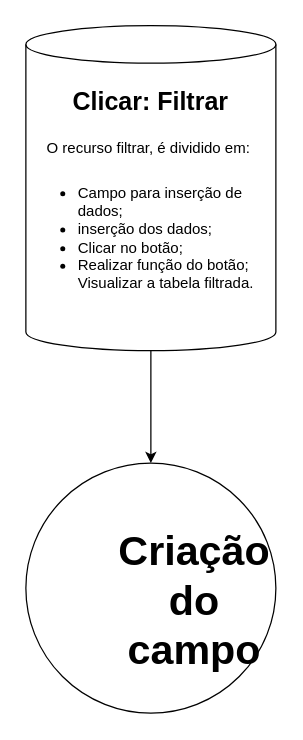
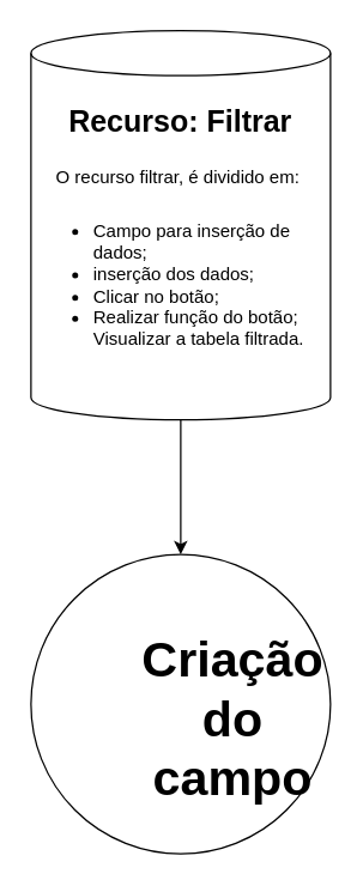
  <mxCell id="0" />
  <mxCell id="1" parent="0" />
  <mxCell id="2" style="edgeStyle=none;html=1;entryX=0.5;entryY=0;entryDx=0;entryDy=0;fontSize=20;" edge="1" parent="1" source="3" target="6"><mxGeometry relative="1" as="geometry" /></mxCell>
  <mxCell id="3" value="" style="shape=cylinder3;whiteSpace=wrap;html=1;boundedLbl=1;backgroundOutline=1;size=15;" parent="1" vertex="1"><mxGeometry x="20" y="20" width="200" height="260" as="geometry" /></mxCell>
- <mxCell id="4" value="&lt;h1 style=&quot;&quot;&gt;&lt;font style=&quot;font-size: 20px;&quot;&gt;Clicar: Filtrar&lt;/font&gt;&lt;/h1&gt;&lt;div style=&quot;&quot;&gt;O recurso filtrar, é dividido em:&amp;nbsp;&lt;/div&gt;" style="text;html=1;strokeColor=none;fillColor=none;spacing=5;spacingTop=-20;whiteSpace=wrap;overflow=hidden;rounded=0;align=center;" vertex="1" parent="1"><mxGeometry x="20" y="60" width="200" height="80" as="geometry" /></mxCell>
+ <mxCell id="4" value="&lt;h1 style=&quot;&quot;&gt;&lt;font style=&quot;font-size: 20px;&quot;&gt;Recurso: Filtrar&lt;/font&gt;&lt;/h1&gt;&lt;div style=&quot;&quot;&gt;O recurso filtrar, é dividido em:&amp;nbsp;&lt;/div&gt;" style="text;html=1;strokeColor=none;fillColor=none;spacing=5;spacingTop=-20;whiteSpace=wrap;overflow=hidden;rounded=0;align=center;" vertex="1" parent="1"><mxGeometry x="20" y="60" width="200" height="80" as="geometry" /></mxCell>
  <mxCell id="5" value="&lt;ul&gt;&lt;li&gt;&lt;span style=&quot;background-color: initial;&quot;&gt;Campo para inserção de dados;&amp;nbsp;&lt;/span&gt;&lt;/li&gt;&lt;li&gt;&lt;span style=&quot;background-color: initial;&quot;&gt;inserção dos dados;&amp;nbsp;&lt;/span&gt;&lt;/li&gt;&lt;li&gt;&lt;span style=&quot;background-color: initial;&quot;&gt;Clicar no botão;&lt;/span&gt;&lt;/li&gt;&lt;li&gt;&lt;span style=&quot;background-color: initial;&quot;&gt;Realizar função do botão; Visualizar a tabela filtrada.&lt;/span&gt;&lt;/li&gt;&lt;/ul&gt;" style="text;html=1;strokeColor=none;fillColor=none;align=left;verticalAlign=middle;whiteSpace=wrap;rounded=0;" vertex="1" parent="1"><mxGeometry x="20" y="130" width="200" height="120" as="geometry" /></mxCell>
  <mxCell id="6" value="" style="ellipse;whiteSpace=wrap;html=1;aspect=fixed;fontSize=20;" vertex="1" parent="1"><mxGeometry x="20" y="370" width="200" height="200" as="geometry" /></mxCell>
  <mxCell id="7" value="&lt;h2&gt;&lt;font style=&quot;font-size: 33px;&quot;&gt;Criação do campo&lt;/font&gt;&lt;/h2&gt;" style="text;html=1;strokeColor=none;fillColor=none;align=center;verticalAlign=middle;whiteSpace=wrap;rounded=0;fontSize=20;" vertex="1" parent="1"><mxGeometry x="93.13" y="419" width="123.75" height="121" as="geometry" /></mxCell>
